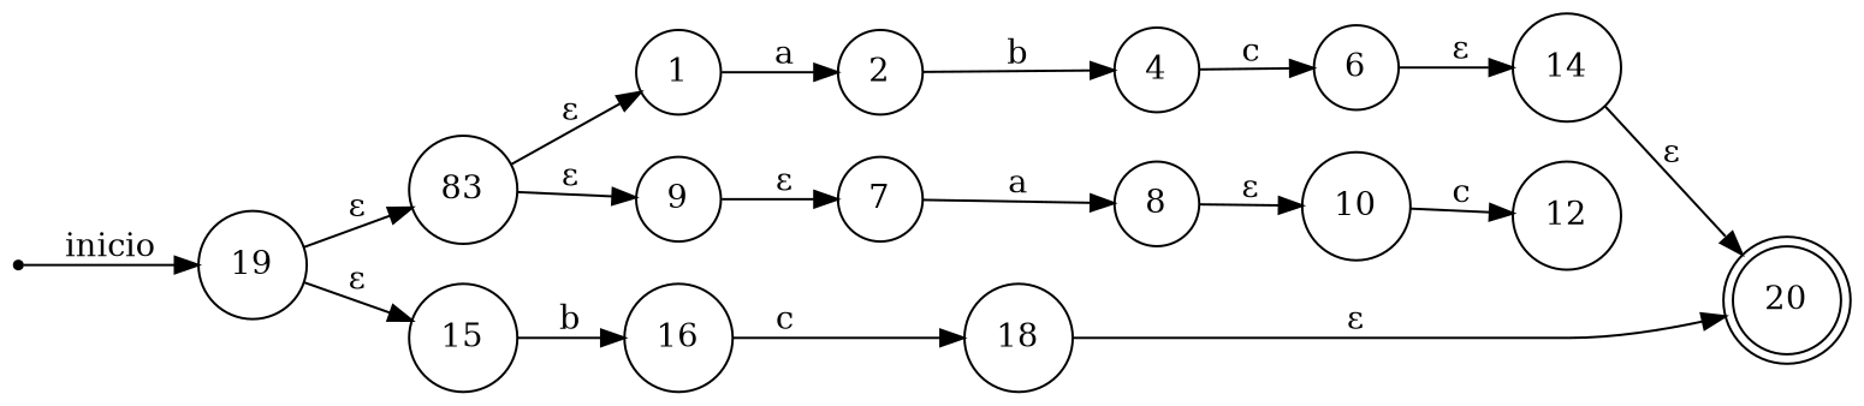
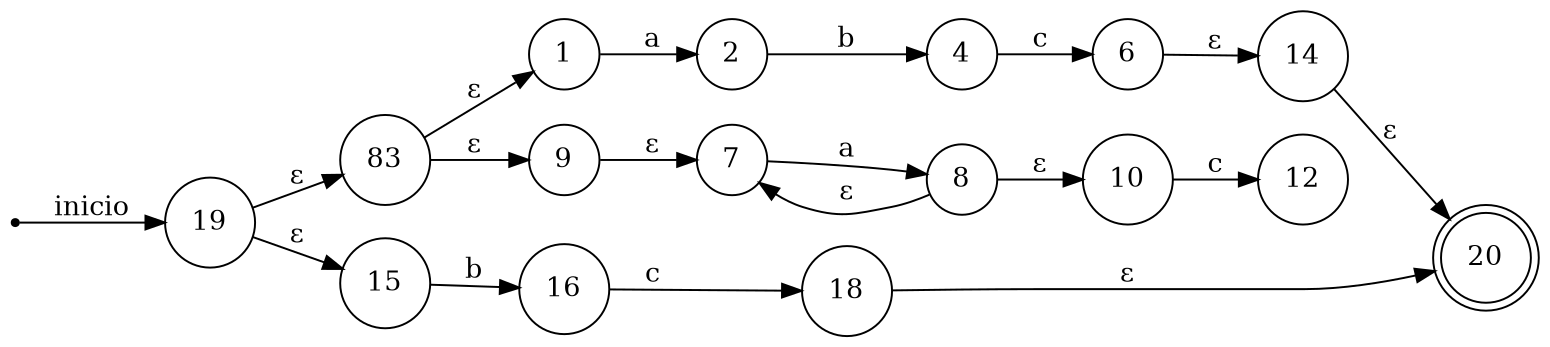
  digraph {
    rankdir=LR
    node [shape=circle]
    inicio [shape=point]
    19
    n3 [label=83]
    15
    1
    9
    16
    20 [shape=doublecircle]
    2
    7
    18
    4
    8
    6
    14
    10
    12
    inicio -> 19 [label=inicio]
    19 -> n3 [label="&epsilon;"]
    19 -> 15 [label="&epsilon;"]
    n3 -> 1 [label="&epsilon;"]
    n3 -> 9 [label="&epsilon;"]
    15 -> 16 [label=b]
    1 -> 2 [label=a]
    9 -> 7 [label="&epsilon;"]
    16 -> 18 [label=c]
    2 -> 4 [label=b]
    7 -> 8 [label=a]
    18 -> 20 [label="&epsilon;"]
    4 -> 6 [label=c]
+   8 -> 7 [label="&epsilon;"]
    8 -> 10 [label="&epsilon;"]
    6 -> 14 [label="&epsilon;"]
    14 -> 20 [label="&epsilon;"]
    10 -> 12 [label=c]
  }
